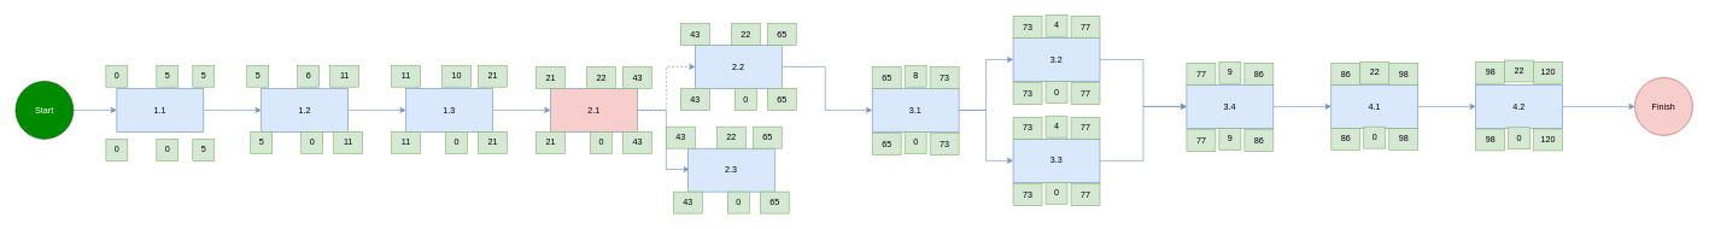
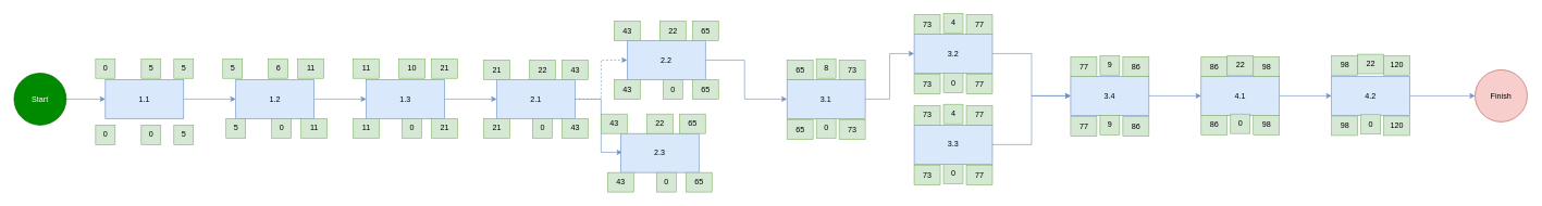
  <mxCell id="0" />
  <mxCell id="1" parent="0" />
  <mxCell id="2" value="" style="edgeStyle=orthogonalEdgeStyle;rounded=0;orthogonalLoop=1;jettySize=auto;html=1;fillColor=#dae8fc;strokeColor=#6c8ebf;" parent="1" source="3" target="5" edge="1"><mxGeometry relative="1" as="geometry" /></mxCell>
  <mxCell id="3" value="Start" style="ellipse;whiteSpace=wrap;html=1;aspect=fixed;fillColor=#008a00;strokeColor=#005700;fontColor=#ffffff;" parent="1" vertex="1"><mxGeometry x="20" y="112" width="80" height="80" as="geometry" /></mxCell>
  <mxCell id="4" value="" style="edgeStyle=orthogonalEdgeStyle;rounded=0;orthogonalLoop=1;jettySize=auto;html=1;fillColor=#dae8fc;strokeColor=#6c8ebf;" parent="1" source="5" target="7" edge="1"><mxGeometry relative="1" as="geometry" /></mxCell>
  <mxCell id="5" value="1.1" style="whiteSpace=wrap;html=1;fillColor=#dae8fc;strokeColor=#6c8ebf;" parent="1" vertex="1"><mxGeometry x="160" y="122" width="120" height="60" as="geometry" /></mxCell>
  <mxCell id="6" value="" style="edgeStyle=orthogonalEdgeStyle;rounded=0;orthogonalLoop=1;jettySize=auto;html=1;fillColor=#dae8fc;strokeColor=#6c8ebf;" parent="1" source="7" target="9" edge="1"><mxGeometry relative="1" as="geometry" /></mxCell>
  <mxCell id="7" value="1.2" style="whiteSpace=wrap;html=1;fillColor=#dae8fc;strokeColor=#6c8ebf;" parent="1" vertex="1"><mxGeometry x="360" y="122" width="120" height="60" as="geometry" /></mxCell>
  <mxCell id="8" value="" style="edgeStyle=orthogonalEdgeStyle;rounded=0;orthogonalLoop=1;jettySize=auto;html=1;fillColor=#dae8fc;strokeColor=#6c8ebf;" parent="1" source="9" target="11" edge="1"><mxGeometry relative="1" as="geometry" /></mxCell>
  <mxCell id="9" value="1.3" style="whiteSpace=wrap;html=1;fillColor=#dae8fc;strokeColor=#6c8ebf;" parent="1" vertex="1"><mxGeometry x="560" y="122" width="120" height="60" as="geometry" /></mxCell>
  <mxCell id="10" value="" style="edgeStyle=orthogonalEdgeStyle;rounded=0;orthogonalLoop=1;jettySize=auto;html=1;fillColor=#dae8fc;strokeColor=#6c8ebf;dashed=1;" parent="1" source="11" target="37" edge="1"><mxGeometry relative="1" as="geometry" /></mxCell>
- <mxCell id="11" value="2.1" style="whiteSpace=wrap;html=1;fillColor=#f8cecc;strokeColor=#6c8ebf;" parent="1" vertex="1"><mxGeometry x="760" y="122" width="120" height="60" as="geometry" /></mxCell>
+ <mxCell id="11" value="2.1" style="whiteSpace=wrap;html=1;fillColor=#dae8fc;strokeColor=#6c8ebf;" parent="1" vertex="1"><mxGeometry x="760" y="122" width="120" height="60" as="geometry" /></mxCell>
  <mxCell id="12" value="0" style="text;html=1;align=center;verticalAlign=middle;resizable=0;points=[];autosize=1;strokeColor=#82b366;fillColor=#d5e8d4;" parent="1" vertex="1"><mxGeometry x="145" y="90" width="30" height="30" as="geometry" /></mxCell>
  <mxCell id="13" value="5" style="text;html=1;align=center;verticalAlign=middle;resizable=0;points=[];autosize=1;strokeColor=#82b366;fillColor=#d5e8d4;" parent="1" vertex="1"><mxGeometry x="265" y="90" width="30" height="30" as="geometry" /></mxCell>
  <mxCell id="14" value="5" style="text;html=1;align=center;verticalAlign=middle;resizable=0;points=[];autosize=1;strokeColor=#82b366;fillColor=#d5e8d4;" parent="1" vertex="1"><mxGeometry x="215" y="90" width="30" height="30" as="geometry" /></mxCell>
  <mxCell id="15" value="0" style="text;html=1;align=center;verticalAlign=middle;resizable=0;points=[];autosize=1;strokeColor=#82b366;fillColor=#d5e8d4;" parent="1" vertex="1"><mxGeometry x="145" y="192" width="30" height="30" as="geometry" /></mxCell>
  <mxCell id="16" value="5" style="text;html=1;align=center;verticalAlign=middle;resizable=0;points=[];autosize=1;strokeColor=#82b366;fillColor=#d5e8d4;" parent="1" vertex="1"><mxGeometry x="265" y="192" width="30" height="30" as="geometry" /></mxCell>
  <mxCell id="17" value="0" style="text;html=1;align=center;verticalAlign=middle;resizable=0;points=[];autosize=1;strokeColor=#82b366;fillColor=#d5e8d4;" parent="1" vertex="1"><mxGeometry x="215" y="192" width="30" height="30" as="geometry" /></mxCell>
  <mxCell id="18" value="5" style="text;html=1;align=center;verticalAlign=middle;resizable=0;points=[];autosize=1;strokeColor=#82b366;fillColor=#d5e8d4;" parent="1" vertex="1"><mxGeometry x="340" y="90" width="30" height="30" as="geometry" /></mxCell>
  <mxCell id="19" value="11" style="text;html=1;align=center;verticalAlign=middle;resizable=0;points=[];autosize=1;strokeColor=#82b366;fillColor=#d5e8d4;" parent="1" vertex="1"><mxGeometry x="455" y="90" width="40" height="30" as="geometry" /></mxCell>
  <mxCell id="20" value="6" style="text;html=1;align=center;verticalAlign=middle;resizable=0;points=[];autosize=1;strokeColor=#82b366;fillColor=#d5e8d4;" parent="1" vertex="1"><mxGeometry x="410" y="90" width="30" height="30" as="geometry" /></mxCell>
  <mxCell id="21" value="5" style="text;html=1;align=center;verticalAlign=middle;resizable=0;points=[];autosize=1;strokeColor=#82b366;fillColor=#d5e8d4;" parent="1" vertex="1"><mxGeometry x="345" y="182" width="30" height="30" as="geometry" /></mxCell>
  <mxCell id="22" value="11" style="text;html=1;align=center;verticalAlign=middle;resizable=0;points=[];autosize=1;strokeColor=#82b366;fillColor=#d5e8d4;" parent="1" vertex="1"><mxGeometry x="460" y="182" width="40" height="30" as="geometry" /></mxCell>
  <mxCell id="23" value="0" style="text;html=1;align=center;verticalAlign=middle;resizable=0;points=[];autosize=1;strokeColor=#82b366;fillColor=#d5e8d4;" parent="1" vertex="1"><mxGeometry x="415" y="182" width="30" height="30" as="geometry" /></mxCell>
  <mxCell id="24" value="11" style="text;html=1;align=center;verticalAlign=middle;resizable=0;points=[];autosize=1;strokeColor=#82b366;fillColor=#d5e8d4;" parent="1" vertex="1"><mxGeometry x="540" y="90" width="40" height="30" as="geometry" /></mxCell>
  <mxCell id="25" value="21" style="text;html=1;align=center;verticalAlign=middle;resizable=0;points=[];autosize=1;strokeColor=#82b366;fillColor=#d5e8d4;" parent="1" vertex="1"><mxGeometry x="660" y="90" width="40" height="30" as="geometry" /></mxCell>
  <mxCell id="26" value="10" style="text;html=1;align=center;verticalAlign=middle;resizable=0;points=[];autosize=1;strokeColor=#82b366;fillColor=#d5e8d4;" parent="1" vertex="1"><mxGeometry x="610" y="90" width="40" height="30" as="geometry" /></mxCell>
  <mxCell id="27" value="11" style="text;html=1;align=center;verticalAlign=middle;resizable=0;points=[];autosize=1;strokeColor=#82b366;fillColor=#d5e8d4;" parent="1" vertex="1"><mxGeometry x="540" y="182" width="40" height="30" as="geometry" /></mxCell>
  <mxCell id="28" value="21" style="text;html=1;align=center;verticalAlign=middle;resizable=0;points=[];autosize=1;strokeColor=#82b366;fillColor=#d5e8d4;" parent="1" vertex="1"><mxGeometry x="660" y="182" width="40" height="30" as="geometry" /></mxCell>
  <mxCell id="29" value="0" style="text;html=1;align=center;verticalAlign=middle;resizable=0;points=[];autosize=1;strokeColor=#82b366;fillColor=#d5e8d4;" parent="1" vertex="1"><mxGeometry x="615" y="182" width="30" height="30" as="geometry" /></mxCell>
  <mxCell id="30" value="21" style="text;html=1;align=center;verticalAlign=middle;resizable=0;points=[];autosize=1;strokeColor=#82b366;fillColor=#d5e8d4;" parent="1" vertex="1"><mxGeometry x="740" y="92" width="40" height="30" as="geometry" /></mxCell>
  <mxCell id="31" value="43" style="text;html=1;align=center;verticalAlign=middle;resizable=0;points=[];autosize=1;strokeColor=#82b366;fillColor=#d5e8d4;" parent="1" vertex="1"><mxGeometry x="860" y="92" width="40" height="30" as="geometry" /></mxCell>
  <mxCell id="32" value="22" style="text;html=1;align=center;verticalAlign=middle;resizable=0;points=[];autosize=1;strokeColor=#82b366;fillColor=#d5e8d4;" parent="1" vertex="1"><mxGeometry x="810" y="92" width="40" height="30" as="geometry" /></mxCell>
  <mxCell id="33" value="21" style="text;html=1;align=center;verticalAlign=middle;resizable=0;points=[];autosize=1;strokeColor=#82b366;fillColor=#d5e8d4;" parent="1" vertex="1"><mxGeometry x="740" y="182" width="40" height="30" as="geometry" /></mxCell>
  <mxCell id="34" value="43" style="text;html=1;align=center;verticalAlign=middle;resizable=0;points=[];autosize=1;strokeColor=#82b366;fillColor=#d5e8d4;" parent="1" vertex="1"><mxGeometry x="860" y="182" width="40" height="30" as="geometry" /></mxCell>
  <mxCell id="35" value="0" style="text;html=1;align=center;verticalAlign=middle;resizable=0;points=[];autosize=1;strokeColor=#82b366;fillColor=#d5e8d4;" parent="1" vertex="1"><mxGeometry x="815" y="182" width="30" height="30" as="geometry" /></mxCell>
  <mxCell id="36" value="" style="edgeStyle=orthogonalEdgeStyle;rounded=0;orthogonalLoop=1;jettySize=auto;html=1;fillColor=#dae8fc;strokeColor=#6c8ebf;" parent="1" source="37" target="54" edge="1"><mxGeometry relative="1" as="geometry"><Array as="points"><mxPoint x="1140" y="92" /><mxPoint x="1140" y="152" /></Array></mxGeometry></mxCell>
  <mxCell id="37" value="2.2" style="whiteSpace=wrap;html=1;fillColor=#dae8fc;strokeColor=#6c8ebf;" parent="1" vertex="1"><mxGeometry x="960" y="62" width="120" height="60" as="geometry" /></mxCell>
  <mxCell id="38" value="" style="edgeStyle=orthogonalEdgeStyle;rounded=0;orthogonalLoop=1;jettySize=auto;html=1;exitX=1;exitY=0.5;exitDx=0;exitDy=0;fillColor=#dae8fc;strokeColor=#6c8ebf;entryX=0.02;entryY=0.481;entryDx=0;entryDy=0;entryPerimeter=0;" parent="1" source="11" target="39" edge="1"><mxGeometry relative="1" as="geometry"><mxPoint x="890" y="162" as="sourcePoint" /><Array as="points"><mxPoint x="920" y="152" /><mxPoint x="920" y="234" /></Array></mxGeometry></mxCell>
  <mxCell id="39" value="2.3" style="whiteSpace=wrap;html=1;fillColor=#dae8fc;strokeColor=#6c8ebf;" parent="1" vertex="1"><mxGeometry x="950" y="205" width="120" height="60" as="geometry" /></mxCell>
  <mxCell id="40" value="43" style="text;html=1;align=center;verticalAlign=middle;resizable=0;points=[];autosize=1;strokeColor=#82b366;fillColor=#d5e8d4;" parent="1" vertex="1"><mxGeometry x="940" y="32" width="40" height="30" as="geometry" /></mxCell>
  <mxCell id="41" value="65" style="text;html=1;align=center;verticalAlign=middle;resizable=0;points=[];autosize=1;strokeColor=#82b366;fillColor=#d5e8d4;" parent="1" vertex="1"><mxGeometry x="1060" y="32" width="40" height="30" as="geometry" /></mxCell>
  <mxCell id="42" value="22" style="text;html=1;align=center;verticalAlign=middle;resizable=0;points=[];autosize=1;strokeColor=#82b366;fillColor=#d5e8d4;" parent="1" vertex="1"><mxGeometry x="1010" y="32" width="40" height="30" as="geometry" /></mxCell>
  <mxCell id="43" value="43" style="text;html=1;align=center;verticalAlign=middle;resizable=0;points=[];autosize=1;strokeColor=#82b366;fillColor=#d5e8d4;" parent="1" vertex="1"><mxGeometry x="940" y="122" width="40" height="30" as="geometry" /></mxCell>
  <mxCell id="44" value="65" style="text;html=1;align=center;verticalAlign=middle;resizable=0;points=[];autosize=1;strokeColor=#82b366;fillColor=#d5e8d4;" parent="1" vertex="1"><mxGeometry x="1060" y="122" width="40" height="30" as="geometry" /></mxCell>
  <mxCell id="45" value="0" style="text;html=1;align=center;verticalAlign=middle;resizable=0;points=[];autosize=1;strokeColor=#82b366;fillColor=#d5e8d4;" parent="1" vertex="1"><mxGeometry x="1015" y="122" width="30" height="30" as="geometry" /></mxCell>
  <mxCell id="46" value="43" style="text;html=1;align=center;verticalAlign=middle;resizable=0;points=[];autosize=1;strokeColor=#82b366;fillColor=#d5e8d4;" parent="1" vertex="1"><mxGeometry x="920" y="175" width="40" height="30" as="geometry" /></mxCell>
  <mxCell id="47" value="65" style="text;html=1;align=center;verticalAlign=middle;resizable=0;points=[];autosize=1;strokeColor=#82b366;fillColor=#d5e8d4;" parent="1" vertex="1"><mxGeometry x="1040" y="175" width="40" height="30" as="geometry" /></mxCell>
  <mxCell id="48" value="22" style="text;html=1;align=center;verticalAlign=middle;resizable=0;points=[];autosize=1;strokeColor=#82b366;fillColor=#d5e8d4;" parent="1" vertex="1"><mxGeometry x="990" y="175" width="40" height="30" as="geometry" /></mxCell>
  <mxCell id="49" value="43" style="text;html=1;align=center;verticalAlign=middle;resizable=0;points=[];autosize=1;strokeColor=#82b366;fillColor=#d5e8d4;" parent="1" vertex="1"><mxGeometry x="930" y="265" width="40" height="30" as="geometry" /></mxCell>
  <mxCell id="50" value="65" style="text;html=1;align=center;verticalAlign=middle;resizable=0;points=[];autosize=1;strokeColor=#82b366;fillColor=#d5e8d4;" parent="1" vertex="1"><mxGeometry x="1050" y="265" width="40" height="30" as="geometry" /></mxCell>
  <mxCell id="51" value="0" style="text;html=1;align=center;verticalAlign=middle;resizable=0;points=[];autosize=1;strokeColor=#82b366;fillColor=#d5e8d4;" parent="1" vertex="1"><mxGeometry x="1005" y="265" width="30" height="30" as="geometry" /></mxCell>
- <mxCell id="52" style="edgeStyle=orthogonalEdgeStyle;rounded=0;orthogonalLoop=1;jettySize=auto;html=1;exitX=1;exitY=0.5;exitDx=0;exitDy=0;entryX=0;entryY=0.5;entryDx=0;entryDy=0;fillColor=#dae8fc;strokeColor=#6c8ebf;" parent="1" source="54" target="59" edge="1"><mxGeometry relative="1" as="geometry" /></mxCell>
  <mxCell id="53" style="edgeStyle=orthogonalEdgeStyle;rounded=0;orthogonalLoop=1;jettySize=auto;html=1;exitX=1;exitY=0.5;exitDx=0;exitDy=0;entryX=0;entryY=0.5;entryDx=0;entryDy=0;fillColor=#dae8fc;strokeColor=#6c8ebf;" parent="1" source="54" target="61" edge="1"><mxGeometry relative="1" as="geometry"><mxPoint x="1360" as="targetPoint" y="72" /></mxGeometry></mxCell>
  <mxCell id="54" value="3.1" style="whiteSpace=wrap;html=1;fillColor=#dae8fc;strokeColor=#6c8ebf;" parent="1" vertex="1"><mxGeometry x="1205" y="122" width="120" height="60" as="geometry" /></mxCell>
  <mxCell id="55" value="65" style="text;html=1;align=center;verticalAlign=middle;resizable=0;points=[];autosize=1;strokeColor=#82b366;fillColor=#d5e8d4;" parent="1" vertex="1"><mxGeometry x="1205" y="92" width="40" height="30" as="geometry" /></mxCell>
  <mxCell id="56" value="73" style="text;html=1;align=center;verticalAlign=middle;resizable=0;points=[];autosize=1;strokeColor=#82b366;fillColor=#d5e8d4;" parent="1" vertex="1"><mxGeometry x="1285" y="92" width="40" height="30" as="geometry" /></mxCell>
  <mxCell id="57" value="8" style="text;html=1;align=center;verticalAlign=middle;resizable=0;points=[];autosize=1;strokeColor=#82b366;fillColor=#d5e8d4;" parent="1" vertex="1"><mxGeometry x="1250" y="90" width="30" height="30" as="geometry" /></mxCell>
  <mxCell id="58" style="edgeStyle=orthogonalEdgeStyle;rounded=0;orthogonalLoop=1;jettySize=auto;html=1;exitX=1;exitY=0.5;exitDx=0;exitDy=0;entryX=0;entryY=0.5;entryDx=0;entryDy=0;fillColor=#dae8fc;strokeColor=#6c8ebf;" parent="1" source="59" target="78" edge="1"><mxGeometry relative="1" as="geometry" /></mxCell>
  <mxCell id="59" value="3.3" style="whiteSpace=wrap;html=1;fillColor=#dae8fc;strokeColor=#6c8ebf;" parent="1" vertex="1"><mxGeometry x="1400" y="192" width="120" height="60" as="geometry" /></mxCell>
  <mxCell id="60" style="edgeStyle=orthogonalEdgeStyle;rounded=0;orthogonalLoop=1;jettySize=auto;html=1;exitX=1;exitY=0.5;exitDx=0;exitDy=0;entryX=0;entryY=0.5;entryDx=0;entryDy=0;fillColor=#dae8fc;strokeColor=#6c8ebf;" parent="1" source="61" target="78" edge="1"><mxGeometry relative="1" as="geometry" /></mxCell>
  <mxCell id="61" value="3.2" style="whiteSpace=wrap;html=1;fillColor=#dae8fc;strokeColor=#6c8ebf;" parent="1" vertex="1"><mxGeometry x="1400" y="52" width="120" height="60" as="geometry" /></mxCell>
  <mxCell id="62" value="65" style="text;html=1;align=center;verticalAlign=middle;resizable=0;points=[];autosize=1;strokeColor=#82b366;fillColor=#d5e8d4;" parent="1" vertex="1"><mxGeometry x="1205" y="184" width="40" height="30" as="geometry" /></mxCell>
  <mxCell id="63" value="73" style="text;html=1;align=center;verticalAlign=middle;resizable=0;points=[];autosize=1;strokeColor=#82b366;fillColor=#d5e8d4;" parent="1" vertex="1"><mxGeometry x="1285" y="184" width="40" height="30" as="geometry" /></mxCell>
  <mxCell id="64" value="0" style="text;html=1;align=center;verticalAlign=middle;resizable=0;points=[];autosize=1;strokeColor=#82b366;fillColor=#d5e8d4;" parent="1" vertex="1"><mxGeometry x="1250" y="182" width="30" height="30" as="geometry" /></mxCell>
  <mxCell id="65" value="73" style="text;html=1;align=center;verticalAlign=middle;resizable=0;points=[];autosize=1;strokeColor=#82b366;fillColor=#d5e8d4;" parent="1" vertex="1"><mxGeometry x="1400" y="22" width="40" height="30" as="geometry" /></mxCell>
  <mxCell id="66" value="77" style="text;html=1;align=center;verticalAlign=middle;resizable=0;points=[];autosize=1;strokeColor=#82b366;fillColor=#d5e8d4;" parent="1" vertex="1"><mxGeometry x="1480" y="22" width="40" height="30" as="geometry" /></mxCell>
  <mxCell id="67" value="4" style="text;html=1;align=center;verticalAlign=middle;resizable=0;points=[];autosize=1;strokeColor=#82b366;fillColor=#d5e8d4;" parent="1" vertex="1"><mxGeometry x="1445" y="20" width="30" height="30" as="geometry" /></mxCell>
  <mxCell id="68" value="73" style="text;html=1;align=center;verticalAlign=middle;resizable=0;points=[];autosize=1;strokeColor=#82b366;fillColor=#d5e8d4;" parent="1" vertex="1"><mxGeometry x="1400" y="114" width="40" height="30" as="geometry" /></mxCell>
  <mxCell id="69" value="77" style="text;html=1;align=center;verticalAlign=middle;resizable=0;points=[];autosize=1;strokeColor=#82b366;fillColor=#d5e8d4;" parent="1" vertex="1"><mxGeometry x="1480" y="114" width="40" height="30" as="geometry" /></mxCell>
  <mxCell id="70" value="0" style="text;html=1;align=center;verticalAlign=middle;resizable=0;points=[];autosize=1;strokeColor=#82b366;fillColor=#d5e8d4;" parent="1" vertex="1"><mxGeometry x="1445" y="112" width="30" height="30" as="geometry" /></mxCell>
  <mxCell id="71" value="73" style="text;html=1;align=center;verticalAlign=middle;resizable=0;points=[];autosize=1;strokeColor=#82b366;fillColor=#d5e8d4;" parent="1" vertex="1"><mxGeometry x="1400" y="162" width="40" height="30" as="geometry" /></mxCell>
  <mxCell id="72" value="77" style="text;html=1;align=center;verticalAlign=middle;resizable=0;points=[];autosize=1;strokeColor=#82b366;fillColor=#d5e8d4;" parent="1" vertex="1"><mxGeometry x="1480" y="162" width="40" height="30" as="geometry" /></mxCell>
  <mxCell id="73" value="4" style="text;html=1;align=center;verticalAlign=middle;resizable=0;points=[];autosize=1;strokeColor=#82b366;fillColor=#d5e8d4;" parent="1" vertex="1"><mxGeometry x="1445" y="160" width="30" height="30" as="geometry" /></mxCell>
  <mxCell id="74" value="73" style="text;html=1;align=center;verticalAlign=middle;resizable=0;points=[];autosize=1;strokeColor=#82b366;fillColor=#d5e8d4;" parent="1" vertex="1"><mxGeometry x="1400" y="254" width="40" height="30" as="geometry" /></mxCell>
  <mxCell id="75" value="77" style="text;html=1;align=center;verticalAlign=middle;resizable=0;points=[];autosize=1;strokeColor=#82b366;fillColor=#d5e8d4;" parent="1" vertex="1"><mxGeometry x="1480" y="254" width="40" height="30" as="geometry" /></mxCell>
  <mxCell id="76" value="0" style="text;html=1;align=center;verticalAlign=middle;resizable=0;points=[];autosize=1;strokeColor=#82b366;fillColor=#d5e8d4;" parent="1" vertex="1"><mxGeometry x="1445" y="252" width="30" height="30" as="geometry" /></mxCell>
  <mxCell id="77" value="" style="edgeStyle=orthogonalEdgeStyle;rounded=0;orthogonalLoop=1;jettySize=auto;html=1;fillColor=#dae8fc;strokeColor=#6c8ebf;" parent="1" source="78" target="86" edge="1"><mxGeometry relative="1" as="geometry" /></mxCell>
  <mxCell id="78" value="3.4" style="whiteSpace=wrap;html=1;fillColor=#dae8fc;strokeColor=#6c8ebf;" parent="1" vertex="1"><mxGeometry x="1640" y="117" width="120" height="60" as="geometry" /></mxCell>
  <mxCell id="79" value="77" style="text;html=1;align=center;verticalAlign=middle;resizable=0;points=[];autosize=1;strokeColor=#82b366;fillColor=#d5e8d4;" parent="1" vertex="1"><mxGeometry x="1640" y="87" width="40" height="30" as="geometry" /></mxCell>
  <mxCell id="80" value="86" style="text;html=1;align=center;verticalAlign=middle;resizable=0;points=[];autosize=1;strokeColor=#82b366;fillColor=#d5e8d4;" parent="1" vertex="1"><mxGeometry x="1720" y="87" width="40" height="30" as="geometry" /></mxCell>
  <mxCell id="81" value="9" style="text;html=1;align=center;verticalAlign=middle;resizable=0;points=[];autosize=1;strokeColor=#82b366;fillColor=#d5e8d4;" parent="1" vertex="1"><mxGeometry x="1685" y="85" width="30" height="30" as="geometry" /></mxCell>
  <mxCell id="82" value="77" style="text;html=1;align=center;verticalAlign=middle;resizable=0;points=[];autosize=1;strokeColor=#82b366;fillColor=#d5e8d4;" parent="1" vertex="1"><mxGeometry x="1640" y="179" width="40" height="30" as="geometry" /></mxCell>
  <mxCell id="83" value="86" style="text;html=1;align=center;verticalAlign=middle;resizable=0;points=[];autosize=1;strokeColor=#82b366;fillColor=#d5e8d4;" parent="1" vertex="1"><mxGeometry x="1720" y="179" width="40" height="30" as="geometry" /></mxCell>
  <mxCell id="84" value="9" style="text;html=1;align=center;verticalAlign=middle;resizable=0;points=[];autosize=1;strokeColor=#82b366;fillColor=#d5e8d4;" parent="1" vertex="1"><mxGeometry x="1685" y="177" width="30" height="30" as="geometry" /></mxCell>
  <mxCell id="85" value="" style="edgeStyle=orthogonalEdgeStyle;rounded=0;orthogonalLoop=1;jettySize=auto;html=1;fillColor=#dae8fc;strokeColor=#6c8ebf;" parent="1" source="86" target="88" edge="1"><mxGeometry relative="1" as="geometry" /></mxCell>
  <mxCell id="86" value="4.1" style="whiteSpace=wrap;html=1;fillColor=#dae8fc;strokeColor=#6c8ebf;" parent="1" vertex="1"><mxGeometry x="1840" y="117" width="120" height="60" as="geometry" /></mxCell>
  <mxCell id="87" value="" style="edgeStyle=orthogonalEdgeStyle;rounded=0;orthogonalLoop=1;jettySize=auto;html=1;fillColor=#dae8fc;strokeColor=#6c8ebf;" parent="1" source="88" target="89" edge="1"><mxGeometry relative="1" as="geometry" /></mxCell>
  <mxCell id="88" value="4.2" style="whiteSpace=wrap;html=1;fillColor=#dae8fc;strokeColor=#6c8ebf;" parent="1" vertex="1"><mxGeometry x="2040" y="117" width="120" height="60" as="geometry" /></mxCell>
  <mxCell id="89" value="Finish" style="ellipse;whiteSpace=wrap;html=1;fillColor=#f8cecc;strokeColor=#b85450;" parent="1" vertex="1"><mxGeometry x="2260" y="107" width="80" height="80" as="geometry" /></mxCell>
  <mxCell id="90" value="86" style="text;html=1;align=center;verticalAlign=middle;resizable=0;points=[];autosize=1;strokeColor=#82b366;fillColor=#d5e8d4;" parent="1" vertex="1"><mxGeometry x="1840" y="87" width="40" height="30" as="geometry" /></mxCell>
  <mxCell id="91" value="98" style="text;html=1;align=center;verticalAlign=middle;resizable=0;points=[];autosize=1;strokeColor=#82b366;fillColor=#d5e8d4;" parent="1" vertex="1"><mxGeometry x="1920" y="87" width="40" height="30" as="geometry" /></mxCell>
  <mxCell id="92" value="22" style="text;html=1;align=center;verticalAlign=middle;resizable=0;points=[];autosize=1;strokeColor=#82b366;fillColor=#d5e8d4;" parent="1" vertex="1"><mxGeometry x="1880" y="85" width="40" height="30" as="geometry" /></mxCell>
  <mxCell id="93" value="98" style="text;html=1;align=center;verticalAlign=middle;resizable=0;points=[];autosize=1;strokeColor=#82b366;fillColor=#d5e8d4;" parent="1" vertex="1"><mxGeometry x="2040" y="85" width="40" height="30" as="geometry" /></mxCell>
  <mxCell id="94" value="120" style="text;html=1;align=center;verticalAlign=middle;resizable=0;points=[];autosize=1;strokeColor=#82b366;fillColor=#d5e8d4;" parent="1" vertex="1"><mxGeometry x="2120" y="85" width="40" height="30" as="geometry" /></mxCell>
  <mxCell id="95" value="22" style="text;html=1;align=center;verticalAlign=middle;resizable=0;points=[];autosize=1;strokeColor=#82b366;fillColor=#d5e8d4;" parent="1" vertex="1"><mxGeometry x="2080" y="83" width="40" height="30" as="geometry" /></mxCell>
  <mxCell id="96" value="86" style="text;html=1;align=center;verticalAlign=middle;resizable=0;points=[];autosize=1;strokeColor=#82b366;fillColor=#d5e8d4;" parent="1" vertex="1"><mxGeometry x="1840" y="177" width="40" height="30" as="geometry" /></mxCell>
  <mxCell id="97" value="98" style="text;html=1;align=center;verticalAlign=middle;resizable=0;points=[];autosize=1;strokeColor=#82b366;fillColor=#d5e8d4;" parent="1" vertex="1"><mxGeometry x="1920" y="177" width="40" height="30" as="geometry" /></mxCell>
  <mxCell id="98" value="0" style="text;html=1;align=center;verticalAlign=middle;resizable=0;points=[];autosize=1;strokeColor=#82b366;fillColor=#d5e8d4;" parent="1" vertex="1"><mxGeometry x="1885" y="175" width="30" height="30" as="geometry" /></mxCell>
  <mxCell id="99" value="98" style="text;html=1;align=center;verticalAlign=middle;resizable=0;points=[];autosize=1;strokeColor=#82b366;fillColor=#d5e8d4;" parent="1" vertex="1"><mxGeometry x="2040" y="178" width="40" height="30" as="geometry" /></mxCell>
  <mxCell id="100" value="120" style="text;html=1;align=center;verticalAlign=middle;resizable=0;points=[];autosize=1;strokeColor=#82b366;fillColor=#d5e8d4;" parent="1" vertex="1"><mxGeometry x="2120" y="178" width="40" height="30" as="geometry" /></mxCell>
  <mxCell id="101" value="0" style="text;html=1;align=center;verticalAlign=middle;resizable=0;points=[];autosize=1;strokeColor=#82b366;fillColor=#d5e8d4;" parent="1" vertex="1"><mxGeometry x="2085" y="176" width="30" height="30" as="geometry" /></mxCell>
